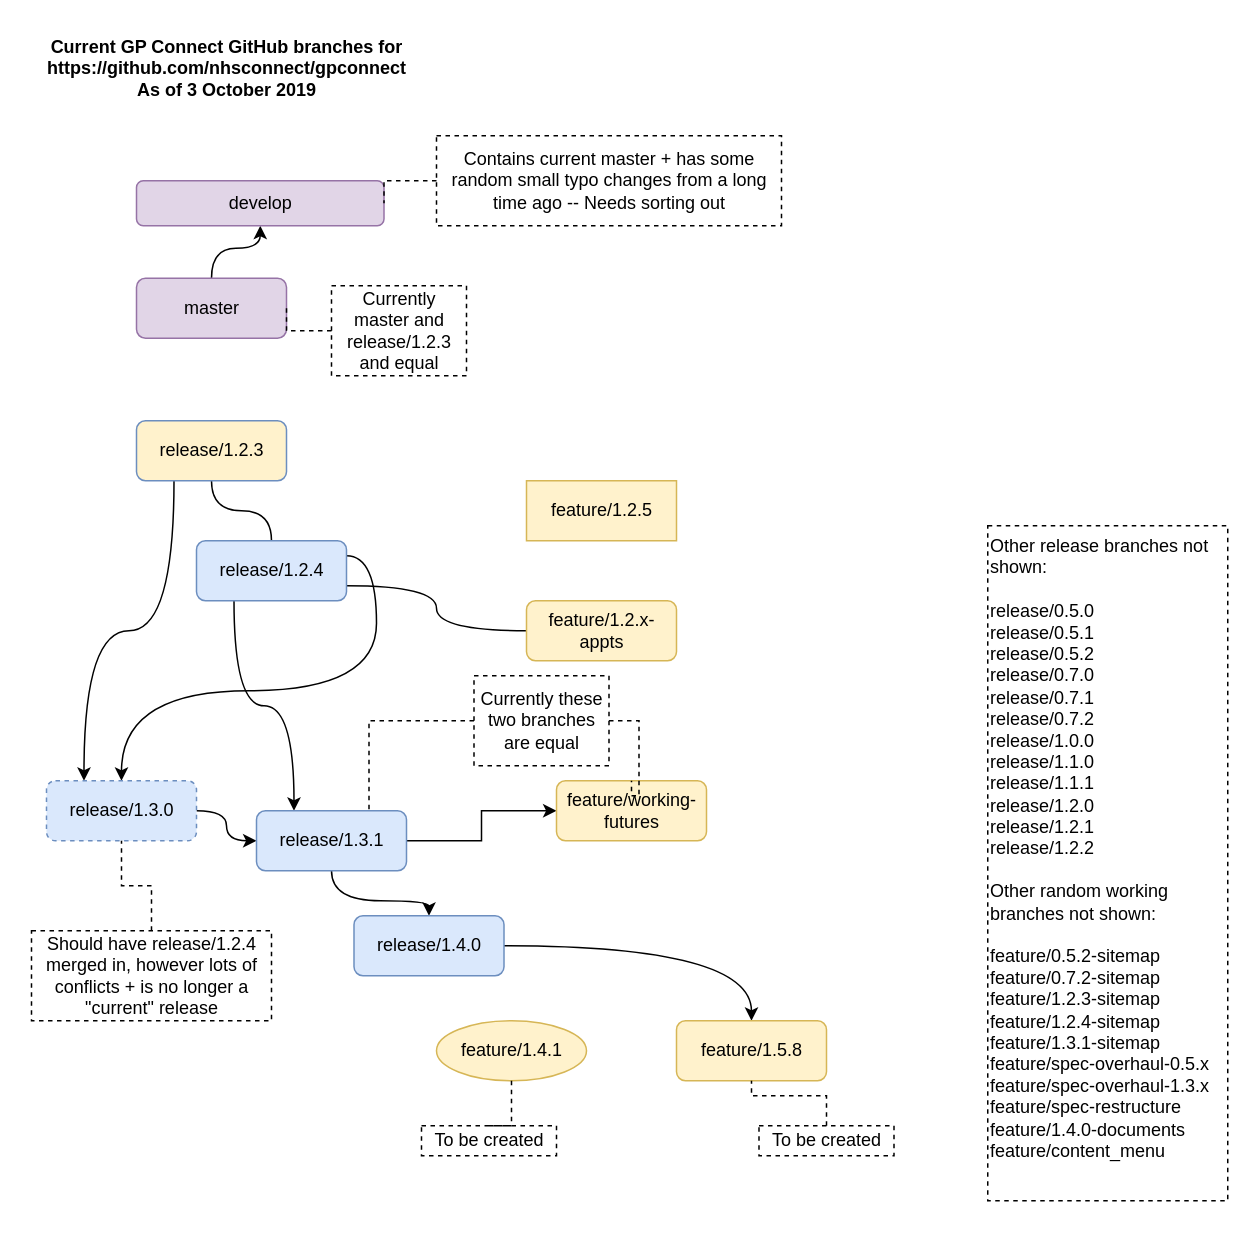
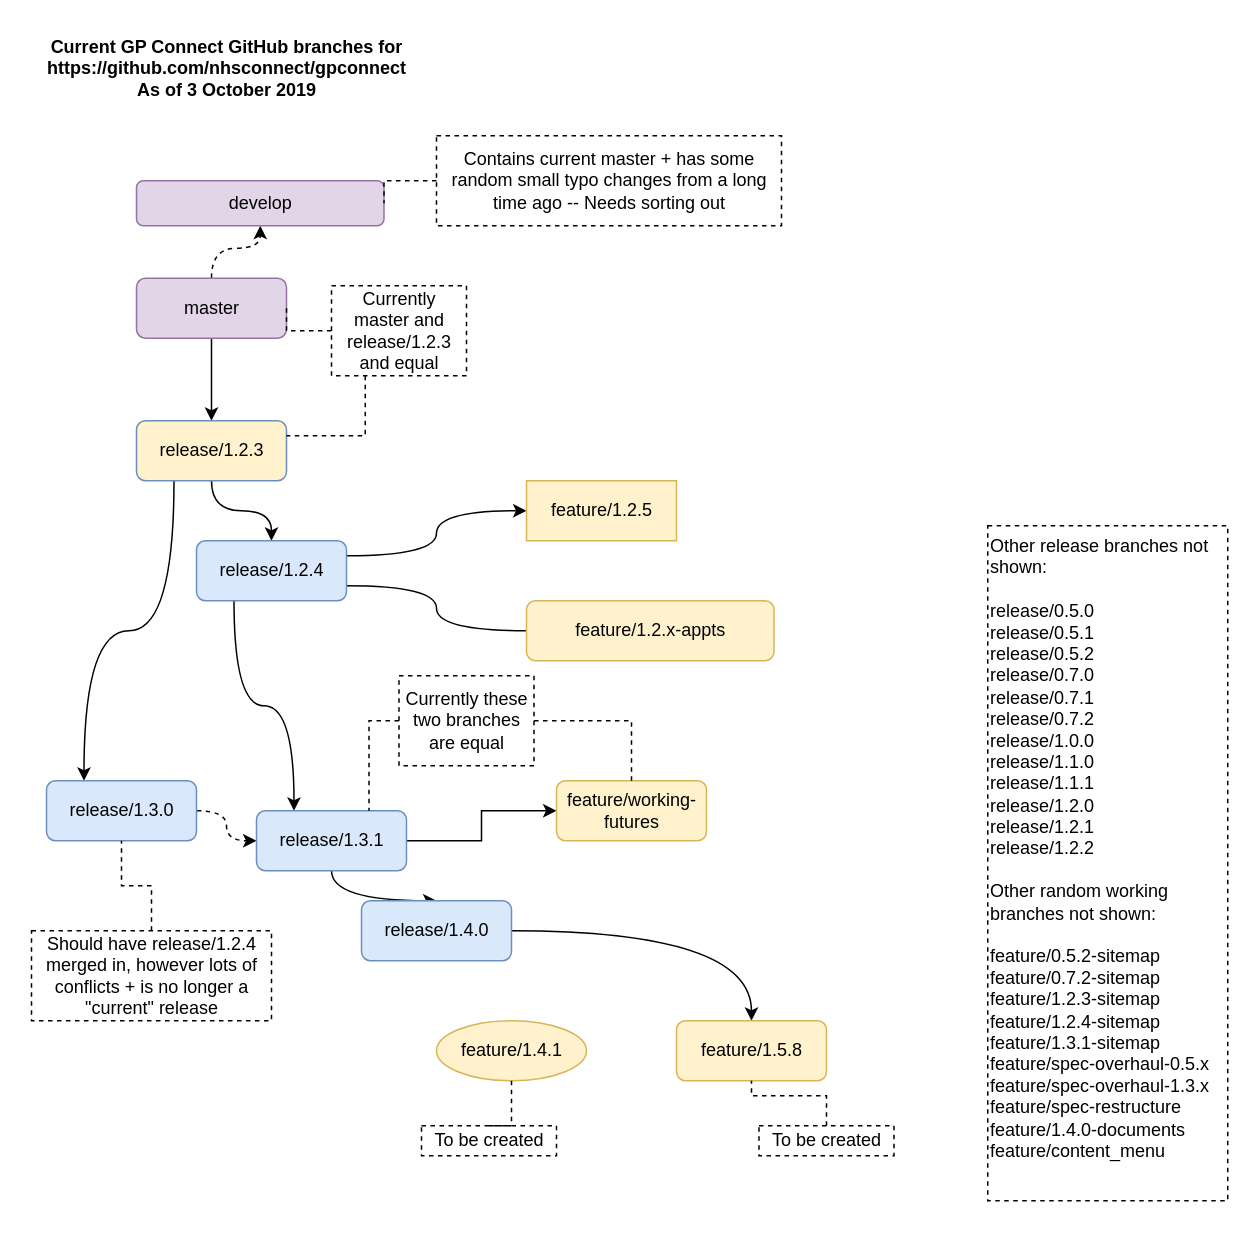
  <mxCell id="0" />
  <mxCell id="1" parent="0" />
- <mxCell id="3" style="edgeStyle=orthogonalEdgeStyle;curved=1;orthogonalLoop=1;jettySize=auto;html=1;exitX=0.5;exitY=0;exitDx=0;exitDy=0;entryX=0.5;entryY=1;entryDx=0;entryDy=0;" edge="1" parent="1" source="4" target="14"><mxGeometry relative="1" as="geometry" /></mxCell>
+ <mxCell id="2" style="edgeStyle=orthogonalEdgeStyle;orthogonalLoop=1;jettySize=auto;html=1;exitX=0.5;exitY=1;exitDx=0;exitDy=0;entryX=0.5;entryY=0;entryDx=0;entryDy=0;curved=1;" edge="1" parent="1" source="4" target="7"><mxGeometry relative="1" as="geometry" /></mxCell>
+ <mxCell id="3" style="edgeStyle=orthogonalEdgeStyle;curved=1;orthogonalLoop=1;jettySize=auto;html=1;exitX=0.5;exitY=0;exitDx=0;exitDy=0;entryX=0.5;entryY=1;entryDx=0;entryDy=0;dashed=1;" edge="1" parent="1" source="4" target="14"><mxGeometry relative="1" as="geometry" /></mxCell>
  <mxCell id="4" value="master" style="rounded=1;whiteSpace=wrap;html=1;fillColor=#e1d5e7;strokeColor=#9673a6;" vertex="1" parent="1"><mxGeometry x="90.5" y="185" width="100" height="40" as="geometry" /></mxCell>
- <mxCell id="5" style="edgeStyle=orthogonalEdgeStyle;curved=1;orthogonalLoop=1;jettySize=auto;html=1;exitX=0.5;exitY=1;exitDx=0;exitDy=0;entryX=0.5;entryY=0;entryDx=0;entryDy=0;endArrow=none;" edge="1" parent="1" source="7" target="11"><mxGeometry relative="1" as="geometry" /></mxCell>
+ <mxCell id="5" style="edgeStyle=orthogonalEdgeStyle;curved=1;orthogonalLoop=1;jettySize=auto;html=1;exitX=0.5;exitY=1;exitDx=0;exitDy=0;entryX=0.5;entryY=0;entryDx=0;entryDy=0;" edge="1" parent="1" source="7" target="11"><mxGeometry relative="1" as="geometry" /></mxCell>
  <mxCell id="6" style="edgeStyle=orthogonalEdgeStyle;curved=1;orthogonalLoop=1;jettySize=auto;html=1;exitX=0.25;exitY=1;exitDx=0;exitDy=0;entryX=0.25;entryY=0;entryDx=0;entryDy=0;endArrow=classic;endFill=1;" edge="1" parent="1" source="7" target="21"><mxGeometry relative="1" as="geometry" /></mxCell>
  <mxCell id="7" value="release/1.2.3" style="rounded=1;whiteSpace=wrap;html=1;fillColor=#fff2cc;strokeColor=#6c8ebf;" vertex="1" parent="1"><mxGeometry x="90.5" y="280" width="100" height="40" as="geometry" /></mxCell>
  <mxCell id="8" style="edgeStyle=orthogonalEdgeStyle;curved=1;orthogonalLoop=1;jettySize=auto;html=1;exitX=0.25;exitY=1;exitDx=0;exitDy=0;entryX=0.25;entryY=0;entryDx=0;entryDy=0;endArrow=classic;endFill=1;" edge="1" parent="1" source="11" target="24"><mxGeometry relative="1" as="geometry"><Array as="points"><mxPoint x="155.5" y="470" /><mxPoint x="195.5" y="470" /></Array></mxGeometry></mxCell>
- <mxCell id="9" style="edgeStyle=orthogonalEdgeStyle;curved=1;orthogonalLoop=1;jettySize=auto;html=1;exitX=1;exitY=0.25;exitDx=0;exitDy=0;endArrow=classic;endFill=1;" edge="1" parent="1" source="11" target="21"><mxGeometry relative="1" as="geometry" /></mxCell>
+ <mxCell id="9" style="edgeStyle=orthogonalEdgeStyle;curved=1;orthogonalLoop=1;jettySize=auto;html=1;exitX=1;exitY=0.25;exitDx=0;exitDy=0;entryX=0;entryY=0.5;entryDx=0;entryDy=0;endArrow=classic;endFill=1;" edge="1" parent="1" source="11" target="13"><mxGeometry relative="1" as="geometry" /></mxCell>
  <mxCell id="10" style="edgeStyle=orthogonalEdgeStyle;curved=1;orthogonalLoop=1;jettySize=auto;html=1;exitX=1;exitY=0.75;exitDx=0;exitDy=0;entryX=0;entryY=0.5;entryDx=0;entryDy=0;endArrow=none;endFill=1;" edge="1" parent="1" source="11" target="12"><mxGeometry relative="1" as="geometry" /></mxCell>
  <mxCell id="11" value="release/1.2.4" style="rounded=1;whiteSpace=wrap;html=1;fillColor=#dae8fc;strokeColor=#6c8ebf;" vertex="1" parent="1"><mxGeometry x="130.5" y="360" width="100" height="40" as="geometry" /></mxCell>
- <mxCell id="12" value="feature/1.2.x-appts" style="rounded=1;whiteSpace=wrap;html=1;fillColor=#fff2cc;strokeColor=#d6b656;" vertex="1" parent="1"><mxGeometry x="350.5" y="400" width="100" height="40" as="geometry" /></mxCell>
+ <mxCell id="12" value="feature/1.2.x-appts" style="rounded=1;whiteSpace=wrap;html=1;fillColor=#fff2cc;strokeColor=#d6b656;" vertex="1" parent="1"><mxGeometry x="350.5" y="400" width="165" height="40" as="geometry" /></mxCell>
  <mxCell id="13" value="feature/1.2.5" style="whiteSpace=wrap;html=1;fillColor=#fff2cc;strokeColor=#d6b656;rounded=0;" vertex="1" parent="1"><mxGeometry x="350.5" y="320" width="100" height="40" as="geometry" /></mxCell>
  <mxCell id="14" value="develop" style="rounded=1;whiteSpace=wrap;html=1;fillColor=#e1d5e7;strokeColor=#9673a6;" vertex="1" parent="1"><mxGeometry x="90.5" y="120" width="165" height="30" as="geometry" /></mxCell>
  <mxCell id="15" style="edgeStyle=orthogonalEdgeStyle;orthogonalLoop=1;jettySize=auto;html=1;exitX=0;exitY=0.5;exitDx=0;exitDy=0;entryX=1;entryY=0.5;entryDx=0;entryDy=0;rounded=0;dashed=1;endArrow=none;endFill=0;" edge="1" parent="1" source="17" target="4"><mxGeometry relative="1" as="geometry" /></mxCell>
+ <mxCell id="16" style="edgeStyle=orthogonalEdgeStyle;rounded=0;orthogonalLoop=1;jettySize=auto;html=1;exitX=0.25;exitY=1;exitDx=0;exitDy=0;entryX=1;entryY=0.25;entryDx=0;entryDy=0;dashed=1;endArrow=none;endFill=0;" edge="1" parent="1" source="17" target="7"><mxGeometry relative="1" as="geometry" /></mxCell>
  <mxCell id="17" value="Currently master and release/1.2.3 and equal" style="text;html=1;strokeColor=#000000;fillColor=none;align=center;verticalAlign=middle;whiteSpace=wrap;rounded=0;dashed=1;" vertex="1" parent="1"><mxGeometry x="220.5" y="190" width="90" height="60" as="geometry" /></mxCell>
  <mxCell id="18" style="edgeStyle=orthogonalEdgeStyle;rounded=0;orthogonalLoop=1;jettySize=auto;html=1;exitX=0;exitY=0.5;exitDx=0;exitDy=0;entryX=1;entryY=0.5;entryDx=0;entryDy=0;dashed=1;endArrow=none;endFill=0;" edge="1" parent="1" source="19" target="14"><mxGeometry relative="1" as="geometry" /></mxCell>
  <mxCell id="19" value="Contains current master + has some random small typo changes from a long time ago -- Needs sorting out" style="text;html=1;strokeColor=#000000;fillColor=none;align=center;verticalAlign=middle;whiteSpace=wrap;rounded=0;dashed=1;" vertex="1" parent="1"><mxGeometry x="290.5" y="90" width="230" height="60" as="geometry" /></mxCell>
- <mxCell id="20" style="edgeStyle=orthogonalEdgeStyle;curved=1;orthogonalLoop=1;jettySize=auto;html=1;exitX=1;exitY=0.5;exitDx=0;exitDy=0;entryX=0;entryY=0.5;entryDx=0;entryDy=0;endArrow=classic;endFill=1;" edge="1" parent="1" source="21" target="24"><mxGeometry relative="1" as="geometry" /></mxCell>
- <mxCell id="21" value="release/1.3.0" style="rounded=1;whiteSpace=wrap;html=1;fillColor=#dae8fc;strokeColor=#6c8ebf;dashed=1;" vertex="1" parent="1"><mxGeometry x="30.5" y="520" width="100" height="40" as="geometry" /></mxCell>
+ <mxCell id="20" style="edgeStyle=orthogonalEdgeStyle;curved=1;orthogonalLoop=1;jettySize=auto;html=1;exitX=1;exitY=0.5;exitDx=0;exitDy=0;entryX=0;entryY=0.5;entryDx=0;entryDy=0;endArrow=classic;endFill=1;dashed=1;" edge="1" parent="1" source="21" target="24"><mxGeometry relative="1" as="geometry" /></mxCell>
+ <mxCell id="21" value="release/1.3.0" style="rounded=1;whiteSpace=wrap;html=1;fillColor=#dae8fc;strokeColor=#6c8ebf;" vertex="1" parent="1"><mxGeometry x="30.5" y="520" width="100" height="40" as="geometry" /></mxCell>
  <mxCell id="22" style="edgeStyle=orthogonalEdgeStyle;rounded=0;orthogonalLoop=1;jettySize=auto;html=1;exitX=1;exitY=0.5;exitDx=0;exitDy=0;entryX=0;entryY=0.5;entryDx=0;entryDy=0;endArrow=classic;endFill=1;" edge="1" parent="1" source="24" target="27"><mxGeometry relative="1" as="geometry" /></mxCell>
  <mxCell id="23" style="edgeStyle=orthogonalEdgeStyle;orthogonalLoop=1;jettySize=auto;html=1;exitX=0.5;exitY=1;exitDx=0;exitDy=0;entryX=0.5;entryY=0;entryDx=0;entryDy=0;endArrow=classic;endFill=1;curved=1;" edge="1" parent="1" source="24" target="32"><mxGeometry relative="1" as="geometry" /></mxCell>
  <mxCell id="24" value="release/1.3.1" style="rounded=1;whiteSpace=wrap;html=1;fillColor=#dae8fc;strokeColor=#6c8ebf;" vertex="1" parent="1"><mxGeometry x="170.5" y="540" width="100" height="40" as="geometry" /></mxCell>
  <mxCell id="25" style="edgeStyle=orthogonalEdgeStyle;orthogonalLoop=1;jettySize=auto;html=1;exitX=0.5;exitY=0;exitDx=0;exitDy=0;entryX=0.5;entryY=1;entryDx=0;entryDy=0;endArrow=none;endFill=0;rounded=0;dashed=1;" edge="1" parent="1" source="26" target="21"><mxGeometry relative="1" as="geometry" /></mxCell>
  <mxCell id="26" value="Should have release/1.2.4 merged in, however lots of conflicts + is no longer a &quot;current&quot; release" style="text;html=1;strokeColor=#000000;fillColor=none;align=center;verticalAlign=middle;whiteSpace=wrap;rounded=0;dashed=1;" vertex="1" parent="1"><mxGeometry x="20.5" y="620" width="160" height="60" as="geometry" /></mxCell>
  <mxCell id="27" value="feature/working-futures" style="rounded=1;whiteSpace=wrap;html=1;fillColor=#fff2cc;strokeColor=#d6b656;" vertex="1" parent="1"><mxGeometry x="370.5" y="520" width="100" height="40" as="geometry" /></mxCell>
  <mxCell id="28" style="edgeStyle=orthogonalEdgeStyle;rounded=0;orthogonalLoop=1;jettySize=auto;html=1;exitX=1;exitY=0.5;exitDx=0;exitDy=0;entryX=0.5;entryY=0;entryDx=0;entryDy=0;endArrow=none;endFill=0;dashed=1;" edge="1" parent="1" source="30" target="27"><mxGeometry relative="1" as="geometry" /></mxCell>
  <mxCell id="29" style="edgeStyle=orthogonalEdgeStyle;rounded=0;orthogonalLoop=1;jettySize=auto;html=1;exitX=0;exitY=0.5;exitDx=0;exitDy=0;entryX=0.75;entryY=0;entryDx=0;entryDy=0;dashed=1;endArrow=none;endFill=0;" edge="1" parent="1" source="30" target="24"><mxGeometry relative="1" as="geometry" /></mxCell>
- <mxCell id="30" value="Currently these two branches are equal" style="text;html=1;strokeColor=#000000;fillColor=none;align=center;verticalAlign=middle;whiteSpace=wrap;rounded=0;dashed=1;" vertex="1" parent="1"><mxGeometry x="315.5" y="450" width="90" height="60" as="geometry" /></mxCell>
+ <mxCell id="30" value="Currently these two branches are equal" style="text;html=1;strokeColor=#000000;fillColor=none;align=center;verticalAlign=middle;whiteSpace=wrap;rounded=0;dashed=1;" vertex="1" parent="1"><mxGeometry x="265.5" y="450" width="90" height="60" as="geometry" /></mxCell>
  <mxCell id="31" style="edgeStyle=orthogonalEdgeStyle;curved=1;orthogonalLoop=1;jettySize=auto;html=1;exitX=1;exitY=0.5;exitDx=0;exitDy=0;entryX=0.5;entryY=0;entryDx=0;entryDy=0;endArrow=classic;endFill=1;" edge="1" parent="1" source="32" target="36"><mxGeometry relative="1" as="geometry" /></mxCell>
- <mxCell id="32" value="release/1.4.0" style="rounded=1;whiteSpace=wrap;html=1;fillColor=#dae8fc;strokeColor=#6c8ebf;" vertex="1" parent="1"><mxGeometry x="235.5" y="610" width="100" height="40" as="geometry" /></mxCell>
+ <mxCell id="32" value="release/1.4.0" style="rounded=1;whiteSpace=wrap;html=1;fillColor=#dae8fc;strokeColor=#6c8ebf;" vertex="1" parent="1"><mxGeometry x="240.5" y="600" width="100" height="40" as="geometry" /></mxCell>
  <mxCell id="33" value="feature/1.4.1" style="ellipse;whiteSpace=wrap;html=1;fillColor=#fff2cc;strokeColor=#d6b656;" vertex="1" parent="1"><mxGeometry x="290.5" y="680" width="100" height="40" as="geometry" /></mxCell>
  <mxCell id="34" style="edgeStyle=orthogonalEdgeStyle;rounded=0;orthogonalLoop=1;jettySize=auto;html=1;exitX=0.5;exitY=0;exitDx=0;exitDy=0;entryX=0.5;entryY=1;entryDx=0;entryDy=0;dashed=1;endArrow=none;endFill=0;" edge="1" parent="1" source="35" target="33"><mxGeometry relative="1" as="geometry" /></mxCell>
  <mxCell id="35" value="To be created" style="text;html=1;strokeColor=#000000;fillColor=none;align=center;verticalAlign=middle;whiteSpace=wrap;rounded=0;dashed=1;" vertex="1" parent="1"><mxGeometry x="280.5" y="750" width="90" height="20" as="geometry" /></mxCell>
  <mxCell id="36" value="feature/1.5.8" style="rounded=1;whiteSpace=wrap;html=1;fillColor=#fff2cc;strokeColor=#d6b656;" vertex="1" parent="1"><mxGeometry x="450.5" y="680" width="100" height="40" as="geometry" /></mxCell>
  <mxCell id="37" style="edgeStyle=orthogonalEdgeStyle;orthogonalLoop=1;jettySize=auto;html=1;exitX=0.5;exitY=0;exitDx=0;exitDy=0;entryX=0.5;entryY=1;entryDx=0;entryDy=0;endArrow=none;endFill=0;dashed=1;rounded=0;" edge="1" parent="1" source="38" target="36"><mxGeometry relative="1" as="geometry" /></mxCell>
  <mxCell id="38" value="To be created" style="text;html=1;strokeColor=#000000;fillColor=none;align=center;verticalAlign=middle;whiteSpace=wrap;rounded=0;dashed=1;" vertex="1" parent="1"><mxGeometry x="505.5" y="750" width="90" height="20" as="geometry" /></mxCell>
  <mxCell id="39" value="Other release branches not shown:&lt;br&gt;&lt;br&gt;release/0.5.0&lt;br&gt;release/0.5.1&lt;br&gt;release/0.5.2&lt;br&gt;release/0.7.0&lt;br&gt;release/0.7.1&lt;br&gt;release/0.7.2&lt;br&gt;release/1.0.0&lt;br&gt;release/1.1.0&lt;br&gt;release/1.1.1&lt;br&gt;release/1.2.0&lt;br&gt;release/1.2.1&lt;br&gt;release/1.2.2&lt;br&gt;&lt;br&gt;Other random working branches not shown:&lt;br&gt;&lt;br&gt;&lt;div&gt;feature/0.5.2-sitemap&lt;/div&gt;&lt;div&gt;feature/0.7.2-sitemap&lt;/div&gt;&lt;div&gt;feature/1.2.3-sitemap&lt;/div&gt;&lt;div&gt;feature/1.2.4-sitemap&lt;/div&gt;&lt;div&gt;feature/1.3.1-sitemap&lt;/div&gt;&lt;div&gt;&lt;div&gt;&lt;span&gt;feature/spec-overhaul-0.5.x&lt;/span&gt;&lt;br&gt;&lt;/div&gt;&lt;div&gt;feature/spec-overhaul-1.3.x&lt;/div&gt;&lt;div&gt;feature/spec-restructure&lt;/div&gt;&lt;/div&gt;&lt;div&gt;&lt;div&gt;feature/1.4.0-documents&lt;/div&gt;&lt;div&gt;feature/content_menu&lt;/div&gt;&lt;/div&gt;" style="text;html=1;strokeColor=#000000;fillColor=none;align=left;verticalAlign=top;whiteSpace=wrap;rounded=0;dashed=1;" vertex="1" parent="1"><mxGeometry x="658" y="350" width="160" height="450" as="geometry" /></mxCell>
  <mxCell id="40" value="Current GP Connect GitHub branches for&lt;br&gt;https://github.com/nhsconnect/gpconnect&lt;br&gt;As of 3 October 2019" style="text;html=1;strokeColor=none;fillColor=none;align=center;verticalAlign=middle;whiteSpace=wrap;rounded=0;dashed=1;fontStyle=1" vertex="1" parent="1"><mxGeometry x="20.5" y="20" width="260" height="50" as="geometry" /></mxCell>
